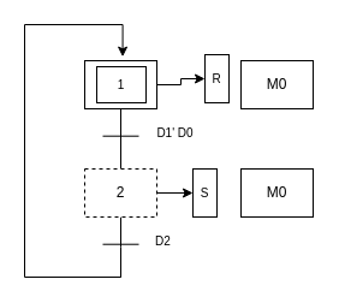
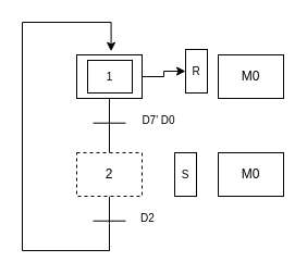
  <mxCell id="0" />
  <mxCell id="1" parent="0" />
  <mxCell id="2" style="edgeStyle=orthogonalEdgeStyle;rounded=0;orthogonalLoop=1;jettySize=auto;html=1;entryX=0.5;entryY=0;entryDx=0;entryDy=0;fontSize=10;endArrow=none;endFill=0;" parent="1" source="4" target="7" edge="1"><mxGeometry relative="1" as="geometry" /></mxCell>
  <mxCell id="3" style="edgeStyle=orthogonalEdgeStyle;rounded=0;orthogonalLoop=1;jettySize=auto;html=1;exitX=1;exitY=0.5;exitDx=0;exitDy=0;entryX=0;entryY=0.5;entryDx=0;entryDy=0;fontSize=10;endArrow=classic;endFill=1;" edge="1" parent="1" source="4" target="15"><mxGeometry relative="1" as="geometry" /></mxCell>
  <mxCell id="4" value="1" style="rounded=0;whiteSpace=wrap;html=1;fontSize=12;glass=0;strokeWidth=1;shadow=0;" parent="1" vertex="1"><mxGeometry x="70" y="50" width="60" height="40" as="geometry" /></mxCell>
  <mxCell id="5" style="edgeStyle=orthogonalEdgeStyle;rounded=0;orthogonalLoop=1;jettySize=auto;html=1;entryX=0.5;entryY=0;entryDx=0;entryDy=0;fontSize=10;endArrow=none;endFill=0;" parent="1" source="7" edge="1"><mxGeometry relative="1" as="geometry"><mxPoint x="100" y="230" as="targetPoint" /></mxGeometry></mxCell>
- <mxCell id="6" style="edgeStyle=orthogonalEdgeStyle;rounded=0;orthogonalLoop=1;jettySize=auto;html=1;exitX=1;exitY=0.5;exitDx=0;exitDy=0;entryX=0;entryY=0.5;entryDx=0;entryDy=0;fontSize=10;endArrow=classic;endFill=1;" edge="1" parent="1" source="7" target="17"><mxGeometry relative="1" as="geometry" /></mxCell>
  <mxCell id="7" value="2" style="rounded=0;whiteSpace=wrap;html=1;fontSize=12;glass=0;strokeWidth=1;shadow=0;dashed=1;" parent="1" vertex="1"><mxGeometry x="70" y="140" width="60" height="40" as="geometry" /></mxCell>
  <mxCell id="8" style="edgeStyle=orthogonalEdgeStyle;rounded=0;orthogonalLoop=1;jettySize=auto;html=1;entryX=0.526;entryY=-0.082;entryDx=0;entryDy=0;entryPerimeter=0;fontSize=10;endArrow=classic;endFill=1;" parent="1" target="4" edge="1"><mxGeometry relative="1" as="geometry"><Array as="points"><mxPoint x="100" y="230" /><mxPoint x="20" y="230" /><mxPoint x="20" y="20" /><mxPoint x="102" y="20" /></Array><mxPoint x="100" y="220" as="sourcePoint" /></mxGeometry></mxCell>
- <mxCell id="9" value="D1' D0" style="text;html=1;align=center;verticalAlign=middle;resizable=0;points=[];autosize=1;strokeColor=none;fillColor=none;fontSize=10;" parent="1" vertex="1"><mxGeometry x="120" y="100" width="50" height="20" as="geometry" /></mxCell>
+ <mxCell id="9" value="D7' D0" style="text;html=1;align=center;verticalAlign=middle;resizable=0;points=[];autosize=1;strokeColor=none;fillColor=none;fontSize=10;" parent="1" vertex="1"><mxGeometry x="120" y="100" width="50" height="20" as="geometry" /></mxCell>
  <mxCell id="10" value="" style="endArrow=none;html=1;rounded=0;fontSize=10;" parent="1" edge="1"><mxGeometry width="50" height="50" relative="1" as="geometry"><mxPoint x="85" y="112.71" as="sourcePoint" /><mxPoint x="115" y="112.71" as="targetPoint" /></mxGeometry></mxCell>
  <mxCell id="11" value="D2" style="text;html=1;align=center;verticalAlign=middle;resizable=0;points=[];autosize=1;strokeColor=none;fillColor=none;fontSize=10;" parent="1" vertex="1"><mxGeometry x="120" y="190" width="30" height="20" as="geometry" /></mxCell>
  <mxCell id="12" value="" style="endArrow=none;html=1;rounded=0;fontSize=10;" parent="1" edge="1"><mxGeometry width="50" height="50" relative="1" as="geometry"><mxPoint x="85" y="202.71" as="sourcePoint" /><mxPoint x="115" y="202.71" as="targetPoint" /></mxGeometry></mxCell>
  <mxCell id="13" value="&lt;font style=&quot;font-size: 10px&quot;&gt;1&lt;/font&gt;" style="rounded=0;whiteSpace=wrap;html=1;fontSize=12;glass=0;strokeWidth=1;shadow=0;" parent="1" vertex="1"><mxGeometry x="80" y="55" width="41" height="30" as="geometry" /></mxCell>
  <mxCell id="14" value="M0" style="rounded=0;whiteSpace=wrap;html=1;fontSize=12;glass=0;strokeWidth=1;shadow=0;" vertex="1" parent="1"><mxGeometry x="200" y="50" width="60" height="40" as="geometry" /></mxCell>
  <mxCell id="15" value="R" style="rounded=0;whiteSpace=wrap;html=1;fontSize=10;" vertex="1" parent="1"><mxGeometry x="170" y="45" width="20" height="40" as="geometry" /></mxCell>
  <mxCell id="16" value="M0" style="rounded=0;whiteSpace=wrap;html=1;fontSize=12;glass=0;strokeWidth=1;shadow=0;" vertex="1" parent="1"><mxGeometry x="200" y="140" width="60" height="40" as="geometry" /></mxCell>
  <mxCell id="17" value="S" style="rounded=0;whiteSpace=wrap;html=1;fontSize=10;" vertex="1" parent="1"><mxGeometry x="160" y="140" width="20" height="40" as="geometry" /></mxCell>
